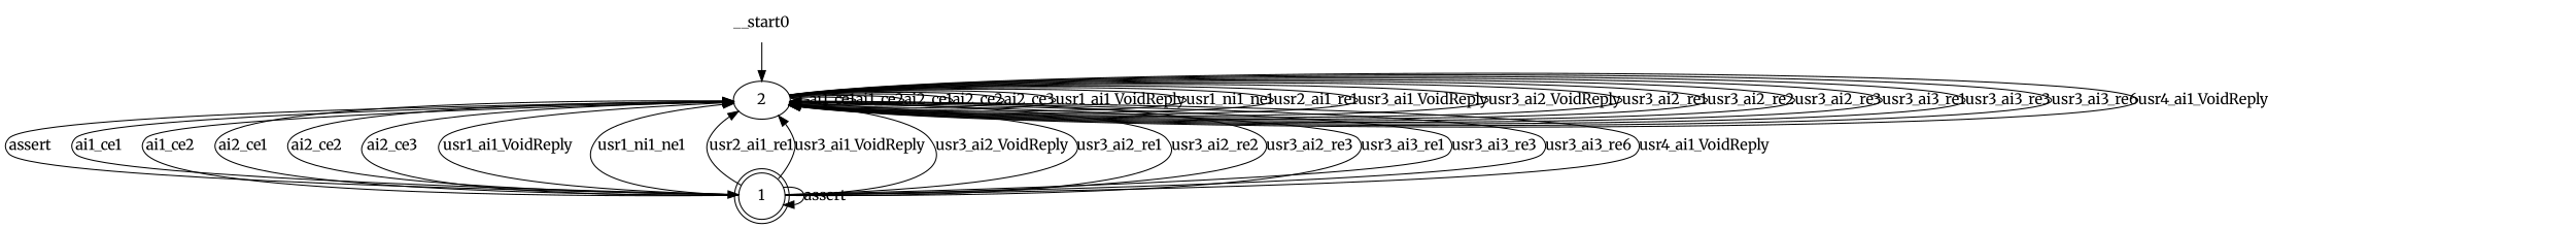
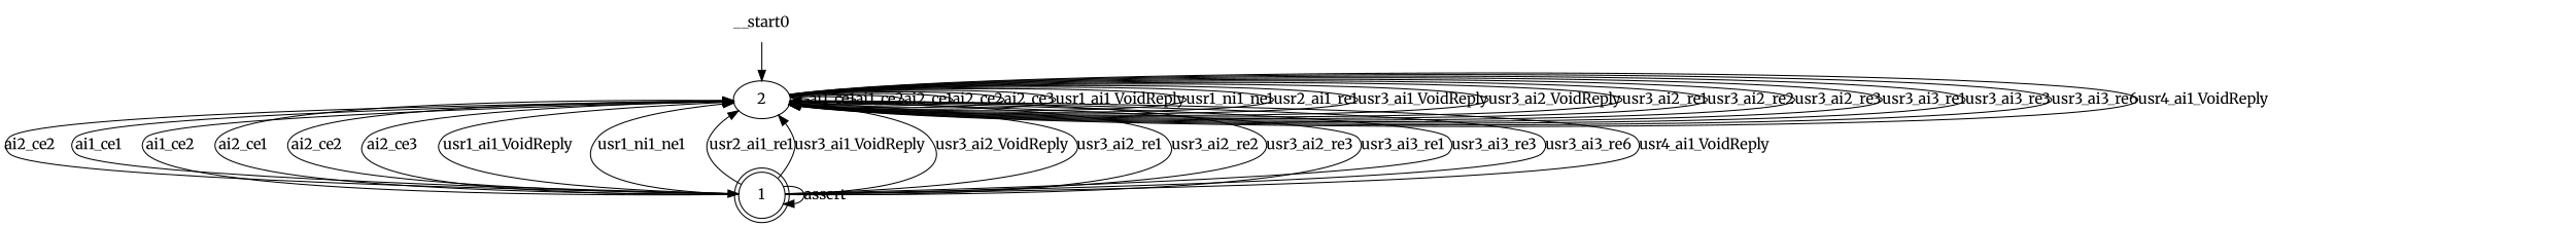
  digraph {
    fontname=Merriweather
    node [fontname=Merriweather]
    edge [fontname=Merriweather]
    n1 [label=2]
    n2 [label=1 shape=doublecircle]
    __start0 [shape=none]
    n1 -> n1 [label=ai1_ce1]
    n1 -> n1 [label=ai1_ce2]
    n1 -> n1 [label=ai2_ce1]
    n1 -> n1 [label=ai2_ce2]
    n1 -> n1 [label=ai2_ce3]
    n1 -> n1 [label=usr1_ai1_VoidReply]
    n1 -> n1 [label=usr1_ni1_ne1]
    n1 -> n1 [label=usr2_ai1_re1]
    n1 -> n1 [label=usr3_ai1_VoidReply]
    n1 -> n1 [label=usr3_ai2_VoidReply]
    n1 -> n1 [label=usr3_ai2_re1]
    n1 -> n1 [label=usr3_ai2_re2]
    n1 -> n1 [label=usr3_ai2_re3]
    n1 -> n1 [label=usr3_ai3_re1]
    n1 -> n1 [label=usr3_ai3_re3]
    n1 -> n1 [label=usr3_ai3_re6]
    n1 -> n1 [label=usr4_ai1_VoidReply]
-   n1 -> n2 [label=assert]
+   n1 -> n2 [label=ai2_ce2]
    n2 -> n1 [label=ai1_ce1]
    n2 -> n1 [label=ai1_ce2]
    n2 -> n1 [label=ai2_ce1]
    n2 -> n1 [label=ai2_ce2]
    n2 -> n1 [label=ai2_ce3]
    n2 -> n1 [label=usr1_ai1_VoidReply]
    n2 -> n1 [label=usr1_ni1_ne1]
    n2 -> n1 [label=usr2_ai1_re1]
    n2 -> n1 [label=usr3_ai1_VoidReply]
    n2 -> n1 [label=usr3_ai2_VoidReply]
    n2 -> n1 [label=usr3_ai2_re1]
    n2 -> n1 [label=usr3_ai2_re2]
    n2 -> n1 [label=usr3_ai2_re3]
    n2 -> n1 [label=usr3_ai3_re1]
    n2 -> n1 [label=usr3_ai3_re3]
    n2 -> n1 [label=usr3_ai3_re6]
    n2 -> n1 [label=usr4_ai1_VoidReply]
    n2 -> n2 [label=assert]
    __start0 -> n1
  }
